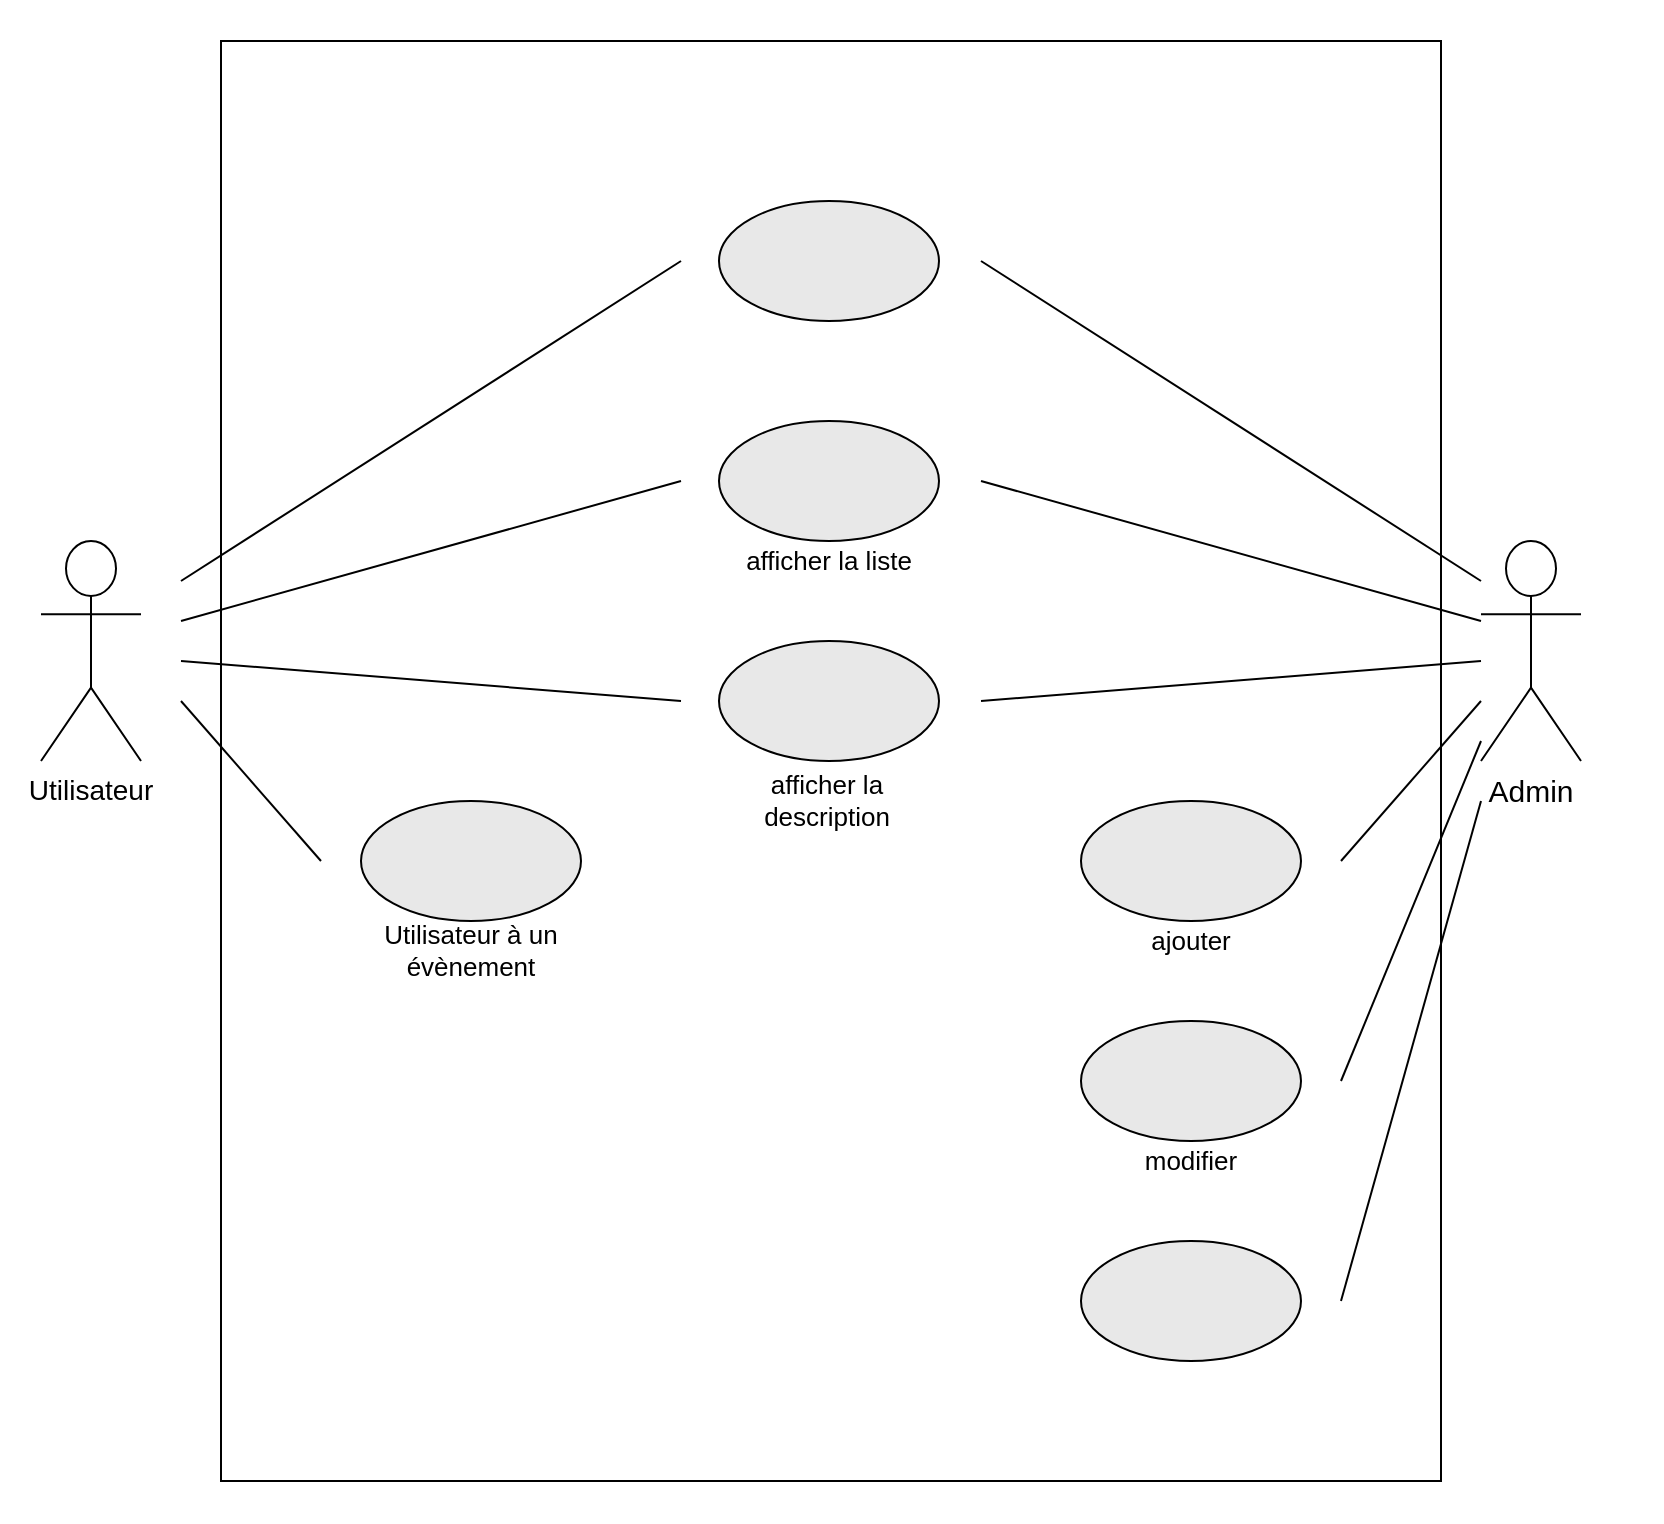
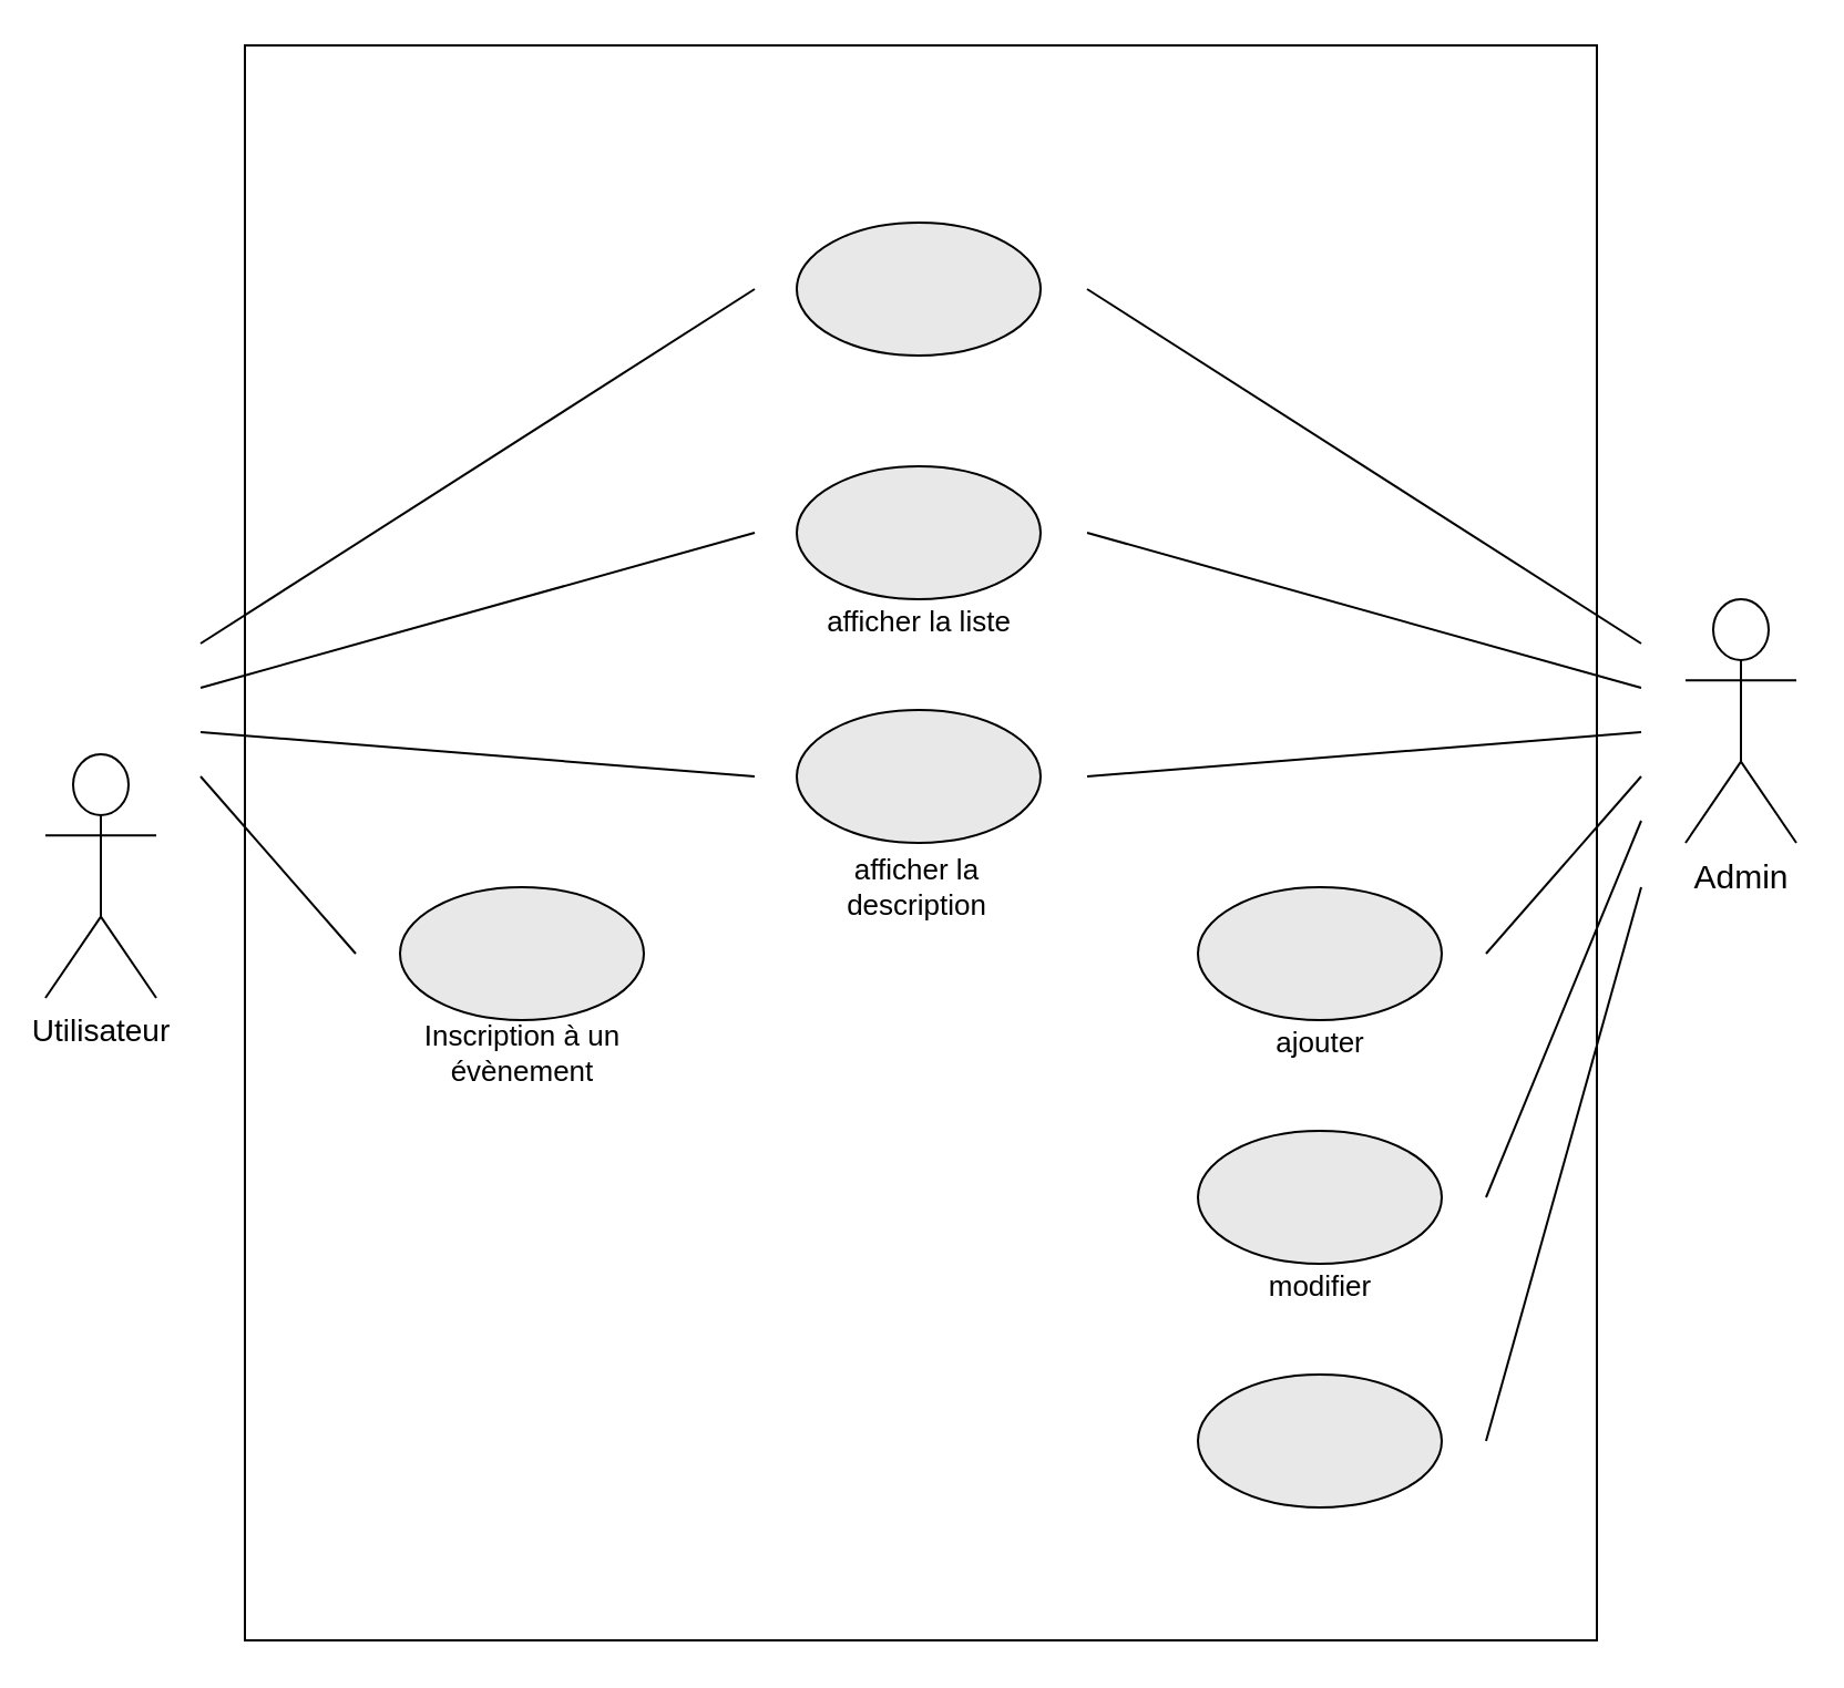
  <mxCell id="0" />
  <mxCell id="1" parent="0" />
  <mxCell id="2" value="" style="rounded=0;whiteSpace=wrap;html=1;gradientColor=none;fillColor=#FFFFFF;" vertex="1" parent="1"><mxGeometry x="110" y="20" width="610" height="720" as="geometry" /></mxCell>
- <mxCell id="3" value="&lt;font style=&quot;font-size: 14px&quot;&gt;Utilisateur&lt;/font&gt;" style="shape=umlActor;verticalLabelPosition=bottom;verticalAlign=top;html=1;outlineConnect=0;" vertex="1" parent="1"><mxGeometry x="20" y="270" width="50" height="110" as="geometry" /></mxCell>
- <mxCell id="4" value="&lt;font style=&quot;font-size: 15px&quot;&gt;Admin&lt;/font&gt;" style="shape=umlActor;verticalLabelPosition=bottom;verticalAlign=top;html=1;outlineConnect=0;" vertex="1" parent="1"><mxGeometry x="740" y="270" width="50" height="110" as="geometry" /></mxCell>
+ <mxCell id="3" value="&lt;font style=&quot;font-size: 14px&quot;&gt;Utilisateur&lt;/font&gt;" style="shape=umlActor;verticalLabelPosition=bottom;verticalAlign=top;html=1;outlineConnect=0;" vertex="1" parent="1"><mxGeometry x="20" y="340" width="50" height="110" as="geometry" /></mxCell>
+ <mxCell id="4" value="&lt;font style=&quot;font-size: 15px&quot;&gt;Admin&lt;/font&gt;" style="shape=umlActor;verticalLabelPosition=bottom;verticalAlign=top;html=1;outlineConnect=0;" vertex="1" parent="1"><mxGeometry x="760" y="270" width="50" height="110" as="geometry" /></mxCell>
  <mxCell id="5" value="" style="ellipse;whiteSpace=wrap;html=1;fillColor=#E8E8E8;" vertex="1" parent="1"><mxGeometry x="359" y="100" width="110" height="60" as="geometry" /></mxCell>
  <mxCell id="6" value="" style="ellipse;whiteSpace=wrap;html=1;fillColor=#E8E8E8;" vertex="1" parent="1"><mxGeometry x="359" y="210" width="110" height="60" as="geometry" /></mxCell>
  <mxCell id="7" value="" style="ellipse;whiteSpace=wrap;html=1;fillColor=#E8E8E8;" vertex="1" parent="1"><mxGeometry x="180" y="400" width="110" height="60" as="geometry" /></mxCell>
  <mxCell id="8" value="" style="ellipse;whiteSpace=wrap;html=1;fillColor=#E8E8E8;" vertex="1" parent="1"><mxGeometry x="540" y="400" width="110" height="60" as="geometry" /></mxCell>
  <mxCell id="9" value="" style="ellipse;whiteSpace=wrap;html=1;fillColor=#E8E8E8;" vertex="1" parent="1"><mxGeometry x="359" y="320" width="110" height="60" as="geometry" /></mxCell>
  <mxCell id="10" value="" style="ellipse;whiteSpace=wrap;html=1;fillColor=#E8E8E8;" vertex="1" parent="1"><mxGeometry x="540" y="510" width="110" height="60" as="geometry" /></mxCell>
  <mxCell id="11" value="" style="ellipse;whiteSpace=wrap;html=1;fillColor=#E8E8E8;" vertex="1" parent="1"><mxGeometry x="540" y="620" width="110" height="60" as="geometry" /></mxCell>
- <mxCell id="12" value="&lt;font style=&quot;font-size: 13px&quot;&gt;Utilisateur à un évènement&lt;/font&gt;" style="text;html=1;strokeColor=none;fillColor=none;align=center;verticalAlign=middle;whiteSpace=wrap;rounded=0;" vertex="1" parent="1"><mxGeometry x="187.5" y="465" width="95" height="20" as="geometry" /></mxCell>
+ <mxCell id="12" value="&lt;font style=&quot;font-size: 13px&quot;&gt;Inscription à un évènement&lt;/font&gt;" style="text;html=1;strokeColor=none;fillColor=none;align=center;verticalAlign=middle;whiteSpace=wrap;rounded=0;" vertex="1" parent="1"><mxGeometry x="187.5" y="465" width="95" height="20" as="geometry" /></mxCell>
  <mxCell id="13" value="&lt;font style=&quot;font-size: 13px&quot;&gt;ajouter&lt;/font&gt;" style="text;html=1;strokeColor=none;fillColor=none;align=center;verticalAlign=middle;whiteSpace=wrap;rounded=0;" vertex="1" parent="1"><mxGeometry x="547.5" y="460" width="95" height="20" as="geometry" /></mxCell>
  <mxCell id="14" value="&lt;font style=&quot;font-size: 13px&quot;&gt;afficher la liste&lt;/font&gt;" style="text;html=1;strokeColor=none;fillColor=none;align=center;verticalAlign=middle;whiteSpace=wrap;rounded=0;" vertex="1" parent="1"><mxGeometry x="366.5" y="270" width="95" height="20" as="geometry" /></mxCell>
  <mxCell id="15" value="&lt;span style=&quot;font-size: 13px&quot;&gt;afficher la description&lt;/span&gt;" style="text;html=1;strokeColor=none;fillColor=none;align=center;verticalAlign=middle;whiteSpace=wrap;rounded=0;" vertex="1" parent="1"><mxGeometry x="366" y="390" width="95" height="20" as="geometry" /></mxCell>
  <mxCell id="16" value="&lt;font style=&quot;font-size: 13px&quot;&gt;modifier&lt;/font&gt;" style="text;html=1;strokeColor=none;fillColor=none;align=center;verticalAlign=middle;whiteSpace=wrap;rounded=0;" vertex="1" parent="1"><mxGeometry x="547.5" y="570" width="95" height="20" as="geometry" /></mxCell>
  <mxCell id="17" value="" style="endArrow=none;html=1;" edge="1" parent="1"><mxGeometry width="50" height="50" relative="1" as="geometry"><mxPoint x="90" y="290" as="sourcePoint" /><mxPoint x="340" y="130" as="targetPoint" /></mxGeometry></mxCell>
  <mxCell id="18" value="" style="endArrow=none;html=1;" edge="1" parent="1"><mxGeometry width="50" height="50" relative="1" as="geometry"><mxPoint x="90" y="310" as="sourcePoint" /><mxPoint x="340" y="240" as="targetPoint" /></mxGeometry></mxCell>
  <mxCell id="19" value="" style="endArrow=none;html=1;" edge="1" parent="1"><mxGeometry width="50" height="50" relative="1" as="geometry"><mxPoint x="90" y="330" as="sourcePoint" /><mxPoint x="340" y="350" as="targetPoint" /></mxGeometry></mxCell>
  <mxCell id="20" value="" style="endArrow=none;html=1;" edge="1" parent="1"><mxGeometry width="50" height="50" relative="1" as="geometry"><mxPoint x="90" y="350" as="sourcePoint" /><mxPoint x="160" y="430" as="targetPoint" /></mxGeometry></mxCell>
  <mxCell id="21" value="" style="endArrow=none;html=1;" edge="1" parent="1"><mxGeometry width="50" height="50" relative="1" as="geometry"><mxPoint x="740" y="290" as="sourcePoint" /><mxPoint x="490" y="130" as="targetPoint" /></mxGeometry></mxCell>
  <mxCell id="22" value="" style="endArrow=none;html=1;" edge="1" parent="1"><mxGeometry width="50" height="50" relative="1" as="geometry"><mxPoint x="740" y="310" as="sourcePoint" /><mxPoint x="490" y="240" as="targetPoint" /></mxGeometry></mxCell>
  <mxCell id="23" value="" style="endArrow=none;html=1;" edge="1" parent="1"><mxGeometry width="50" height="50" relative="1" as="geometry"><mxPoint x="740" y="330" as="sourcePoint" /><mxPoint x="490" y="350" as="targetPoint" /></mxGeometry></mxCell>
  <mxCell id="24" value="" style="endArrow=none;html=1;" edge="1" parent="1"><mxGeometry width="50" height="50" relative="1" as="geometry"><mxPoint x="740" y="350" as="sourcePoint" /><mxPoint x="670" y="430" as="targetPoint" /></mxGeometry></mxCell>
  <mxCell id="25" value="" style="endArrow=none;html=1;" edge="1" parent="1"><mxGeometry width="50" height="50" relative="1" as="geometry"><mxPoint x="740" y="370" as="sourcePoint" /><mxPoint x="670" y="540" as="targetPoint" /></mxGeometry></mxCell>
  <mxCell id="26" value="" style="endArrow=none;html=1;" edge="1" parent="1"><mxGeometry width="50" height="50" relative="1" as="geometry"><mxPoint x="740" y="400" as="sourcePoint" /><mxPoint x="670" y="650" as="targetPoint" /></mxGeometry></mxCell>
